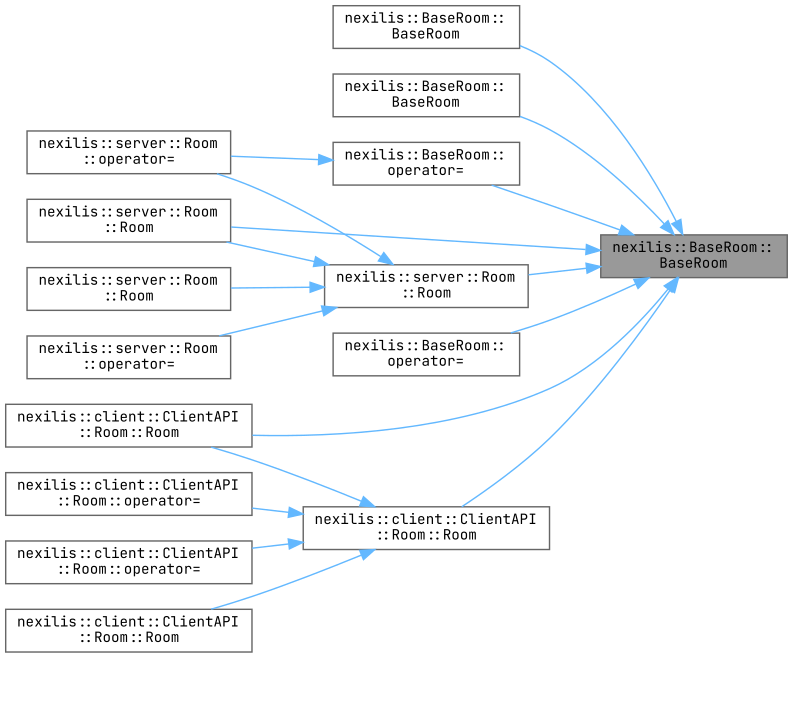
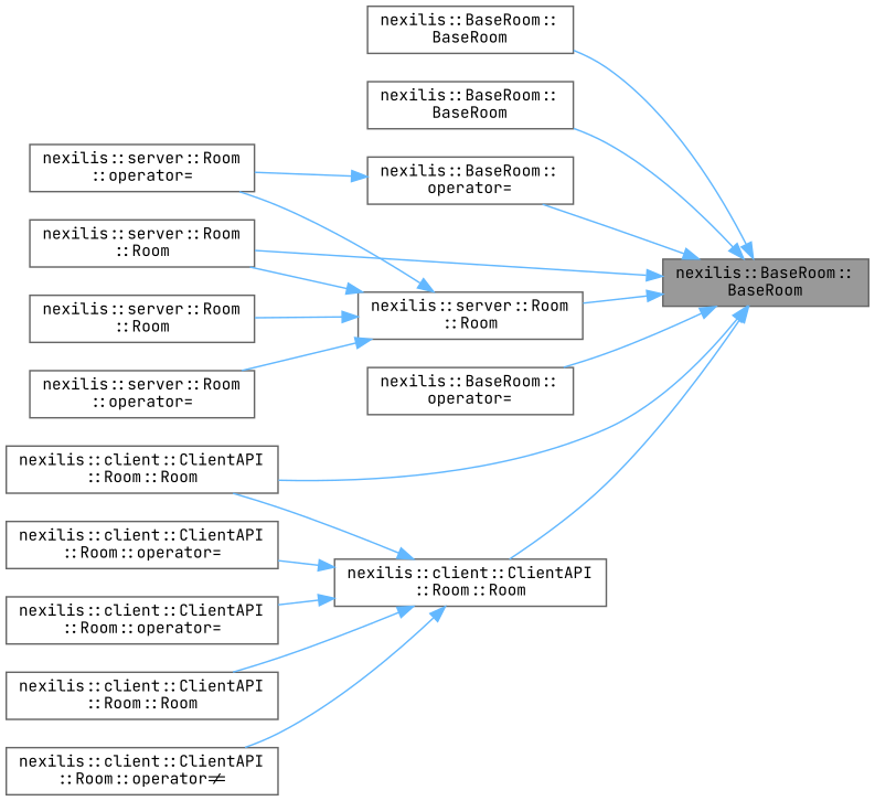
  digraph {
    rankdir=RL
    fontname="JetBrains Mono"
    node [color=grey40 fillcolor=white fontname="JetBrains Mono" fontsize=10 shape=box style=filled]
    edge [color=steelblue1 dir=back fontname="JetBrains Mono" fontsize=10 labelfontname=Helvetica labelfontsize=10 style=solid]
    n1 [color=gray40 fillcolor=grey60 fontcolor=black height=0.2 label="nexilis::BaseRoom::\lBaseRoom" width=0.4]
    n2 [height=0.2 label="nexilis::BaseRoom::\lBaseRoom" width=0.4]
    n3 [height=0.2 label="nexilis::BaseRoom::\lBaseRoom" width=0.4]
    n4 [height=0.2 label="nexilis::BaseRoom::\loperator=" width=0.4]
    n5 [height=0.2 label="nexilis::BaseRoom::\loperator=" width=0.4]
    n6 [height=0.2 label="nexilis::client::ClientAPI\l::Room::Room" width=0.4]
    n7 [height=0.2 label="nexilis::client::ClientAPI\l::Room::Room" width=0.4]
    n8 [height=0.2 label="nexilis::server::Room\l::Room" width=0.4]
    n9 [height=0.2 label="nexilis::server::Room\l::Room" width=0.4]
    n10 [height=0.2 label="nexilis::server::Room\l::operator=" width=0.4]
+   n11 [height=0.2 label="nexilis::client::ClientAPI\l::Room::operator!=" width=0.4]
    n12 [height=0.2 label="nexilis::client::ClientAPI\l::Room::operator=" width=0.4]
    n13 [height=0.2 label="nexilis::client::ClientAPI\l::Room::operator=" width=0.4]
    n14 [height=0.2 label="nexilis::client::ClientAPI\l::Room::Room" width=0.4]
    n15 [height=0.2 label="nexilis::server::Room\l::operator=" width=0.4]
    n16 [height=0.2 label="nexilis::server::Room\l::Room" width=0.4]
    n1 -> n2
    n1 -> n3
    n1 -> n4
    n1 -> n5
    n1 -> n6
    n1 -> n7
    n1 -> n8
    n1 -> n9
    n4 -> n10
    n6 -> n7
+   n6 -> n11
    n6 -> n12
    n6 -> n13
    n6 -> n14
    n8 -> n9
    n8 -> n10
    n8 -> n15
    n8 -> n16
  }
